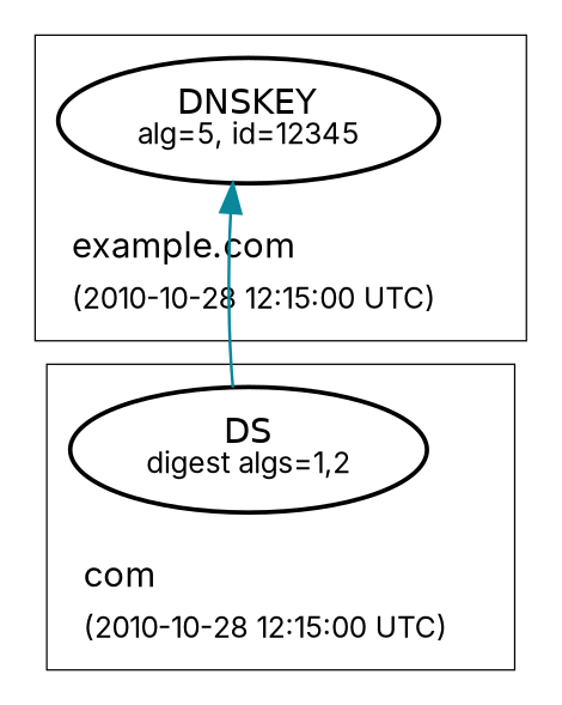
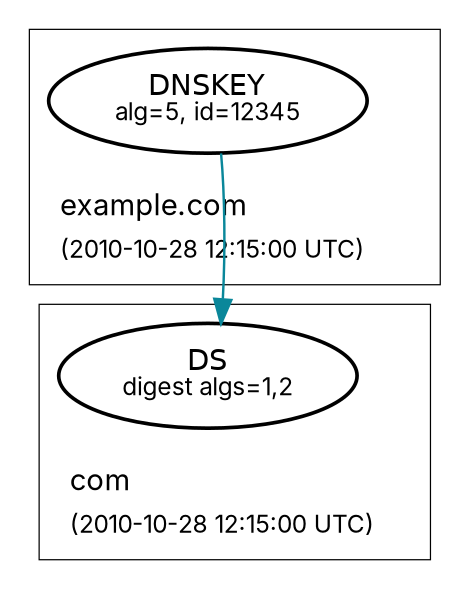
  digraph {
    rankdir=BT
    fontname=Inter
    node [fontname=Inter]
    edge [minlen=0 style=invis fontname=Inter]
    n1 [label=<<FONT POINT-SIZE="12" FACE="Helvetica">DS</FONT><BR/><FONT POINT-SIZE="10">digest algs=1,2</FONT>> penwidth=1.5]
    a_top [shape=point style=invis]
    n3 [label=<<FONT POINT-SIZE="12" FACE="Helvetica">DNSKEY</FONT><BR/><FONT POINT-SIZE="10">alg=5, id=12345</FONT>> penwidth=1.5]
    b_top [shape=point style=invis]
    subgraph cluster_1 {
      label=<<TABLE BORDER="0"><TR><TD ALIGN="LEFT"><FONT POINT-SIZE="12">com</FONT></TD></TR><TR><TD ALIGN="LEFT"><FONT POINT-SIZE="10">(2010-10-28 12:15:00 UTC)</FONT></TD></TR></TABLE>>
      labeljust=l
      penwidth=0.5
      n1
      a_top
    }
    subgraph cluster_2 {
      label=<<TABLE BORDER="0"><TR><TD ALIGN="LEFT"><FONT POINT-SIZE="12">example.com</FONT></TD></TR><TR><TD ALIGN="LEFT"><FONT POINT-SIZE="10">(2010-10-28 12:15:00 UTC)</FONT></TD></TR></TABLE>>
      labeljust=l
      penwidth=0.5
      n3
      b_top
    }
    n1 -> a_top
-   n3 -> n1 [color="#0a879a" dir=back minlen="" style=""]
+   n1 -> n3 [color="#0a879a" dir=back minlen="" style=""]
    n3 -> b_top
  }
